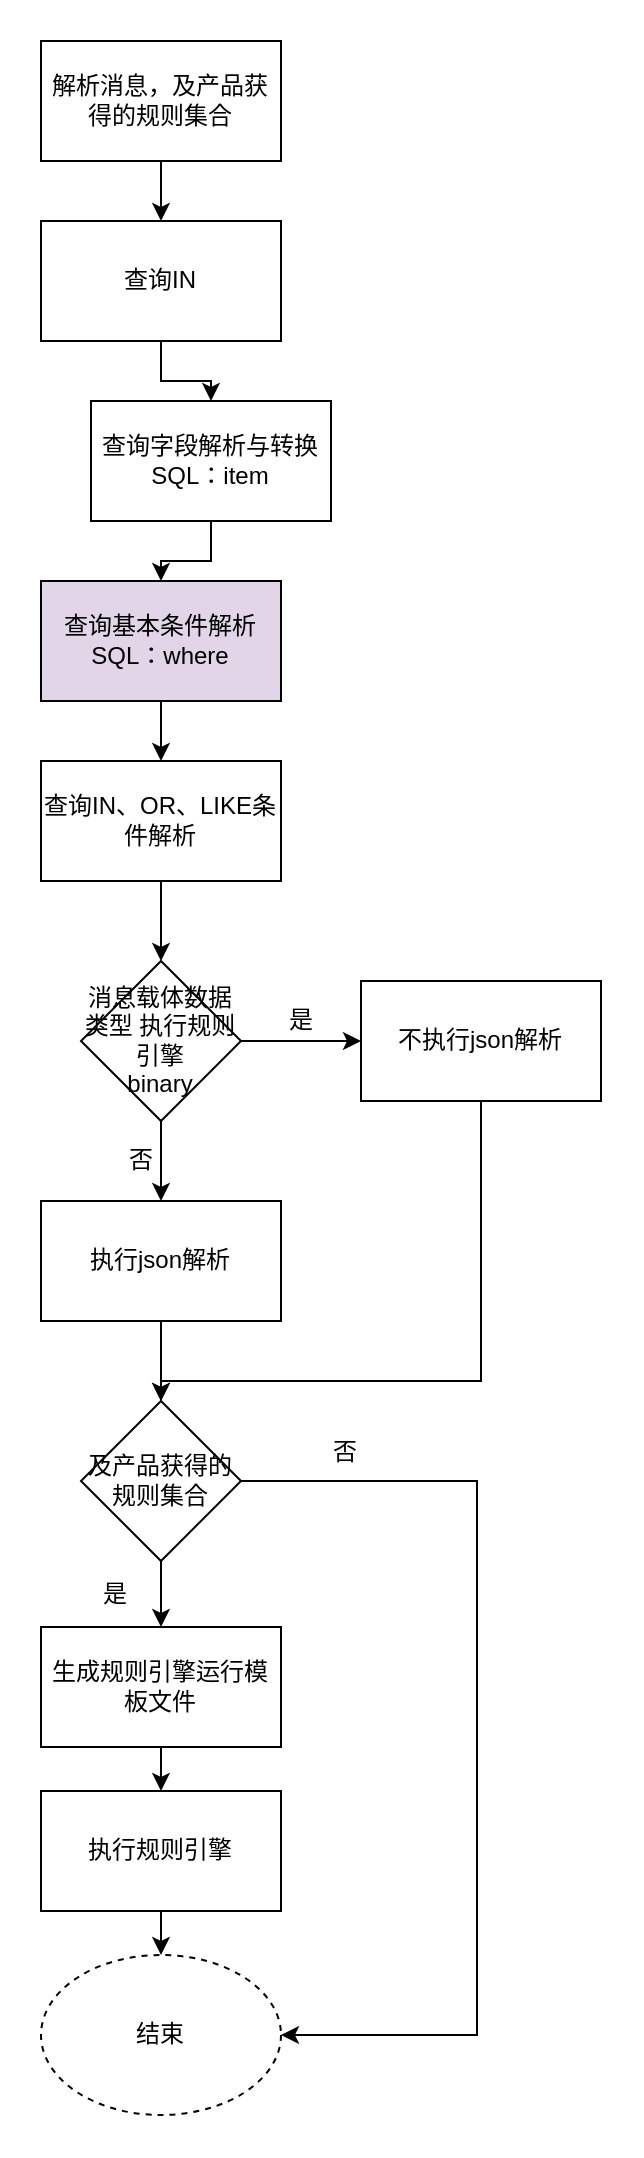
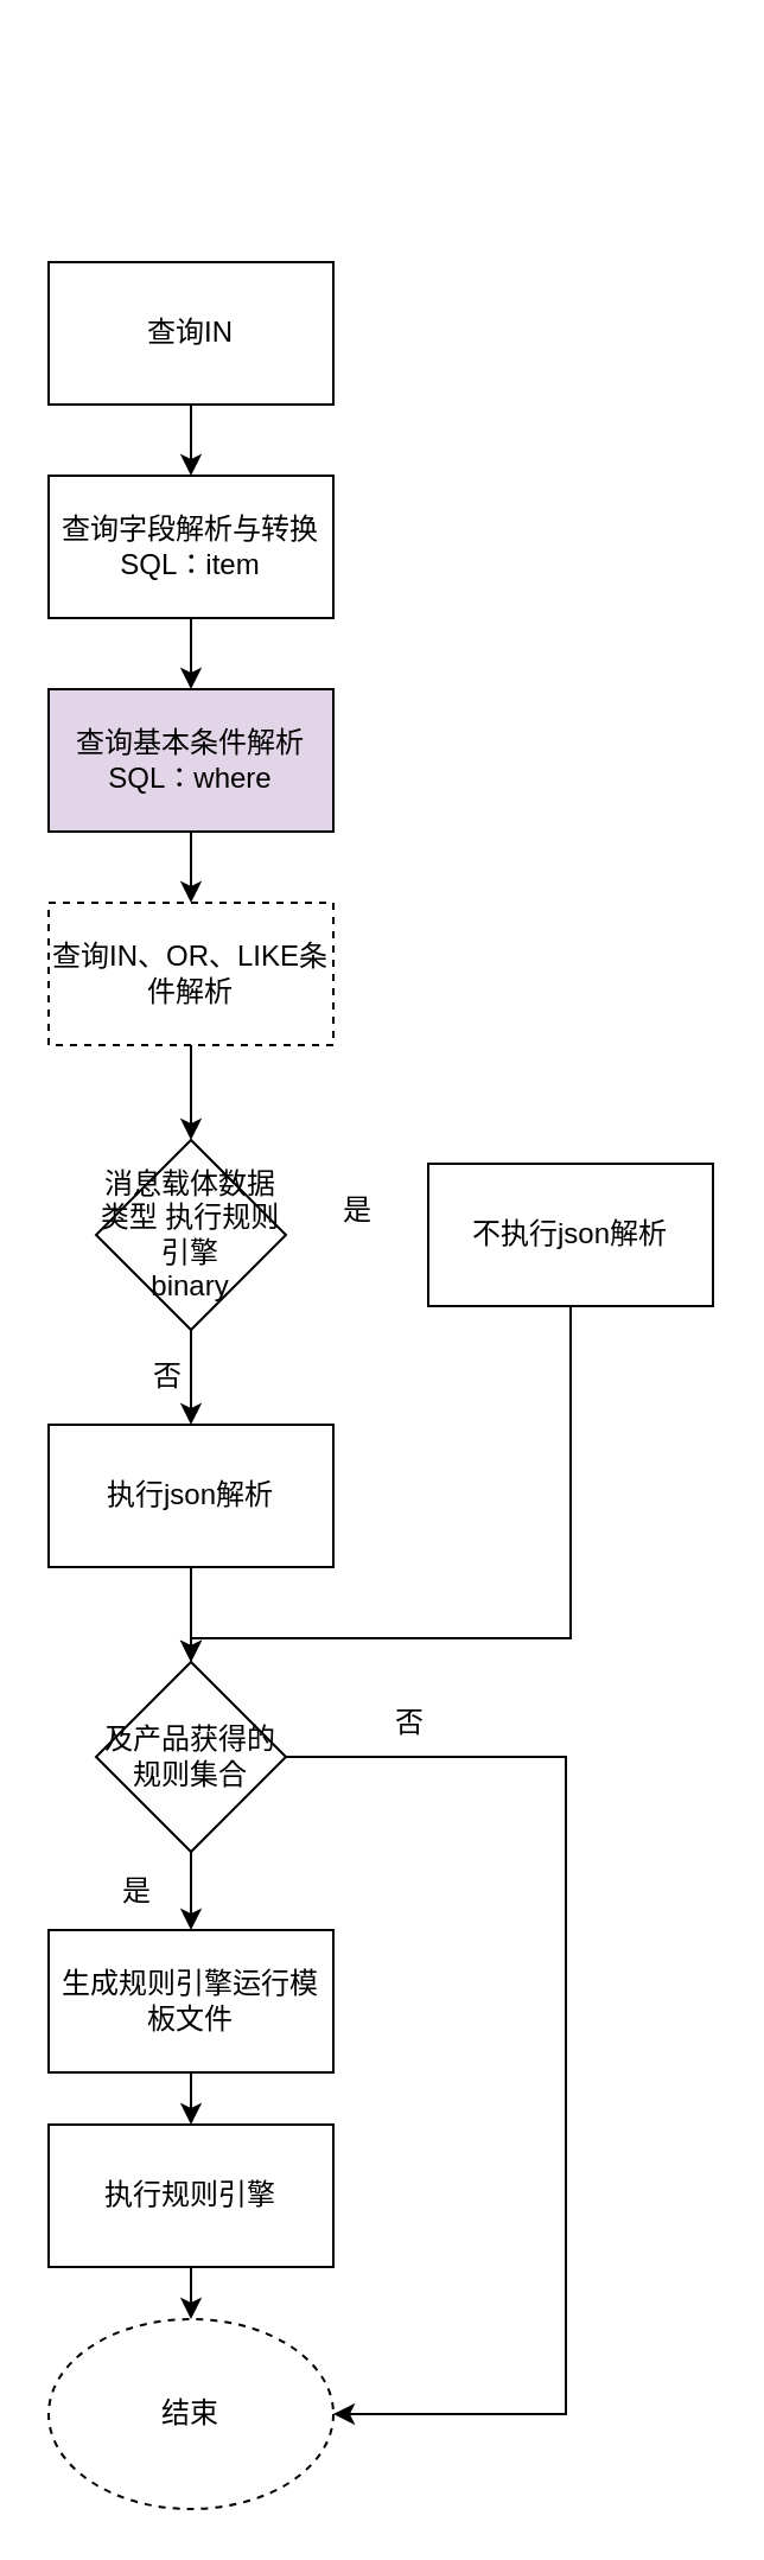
  <mxCell id="0" />
  <mxCell id="1" parent="0" />
- <mxCell id="2" value="" style="edgeStyle=orthogonalEdgeStyle;rounded=0;orthogonalLoop=1;jettySize=auto;html=1;" edge="1" parent="1" source="3" target="7"><mxGeometry relative="1" as="geometry" /></mxCell>
- <mxCell id="3" value="解析消息，及产品获得的规则集合" style="rounded=0;whiteSpace=wrap;html=1;" vertex="1" parent="1"><mxGeometry x="20" y="20" width="120" height="60" as="geometry" /></mxCell>
  <mxCell id="4" value="" style="edgeStyle=orthogonalEdgeStyle;rounded=0;orthogonalLoop=1;jettySize=auto;html=1;" edge="1" parent="1" source="5" target="9"><mxGeometry relative="1" as="geometry" /></mxCell>
- <mxCell id="5" value="查询字段解析与转换&lt;br&gt;SQL：item" style="rounded=0;whiteSpace=wrap;html=1;" vertex="1" parent="1"><mxGeometry x="45" y="200" width="120" height="60" as="geometry" /></mxCell>
+ <mxCell id="5" value="查询字段解析与转换&lt;br&gt;SQL：item" style="rounded=0;whiteSpace=wrap;html=1;" vertex="1" parent="1"><mxGeometry x="20" y="200" width="120" height="60" as="geometry" /></mxCell>
  <mxCell id="6" value="" style="edgeStyle=orthogonalEdgeStyle;rounded=0;orthogonalLoop=1;jettySize=auto;html=1;" edge="1" parent="1" source="7" target="5"><mxGeometry relative="1" as="geometry" /></mxCell>
  <mxCell id="7" value="查询IN" style="rounded=0;whiteSpace=wrap;html=1;" vertex="1" parent="1"><mxGeometry x="20" y="110" width="120" height="60" as="geometry" /></mxCell>
  <mxCell id="8" value="" style="edgeStyle=orthogonalEdgeStyle;rounded=0;orthogonalLoop=1;jettySize=auto;html=1;" edge="1" parent="1" source="9" target="11"><mxGeometry relative="1" as="geometry" /></mxCell>
  <mxCell id="9" value="查询基本条件解析&lt;br&gt;SQL：where" style="rounded=0;whiteSpace=wrap;html=1;fillColor=#e1d5e7;" vertex="1" parent="1"><mxGeometry x="20" y="290" width="120" height="60" as="geometry" /></mxCell>
  <mxCell id="10" value="" style="edgeStyle=orthogonalEdgeStyle;rounded=0;orthogonalLoop=1;jettySize=auto;html=1;" edge="1" parent="1" source="11" target="14"><mxGeometry relative="1" as="geometry" /></mxCell>
- <mxCell id="11" value="查询IN、OR、LIKE条件解析" style="rounded=0;whiteSpace=wrap;html=1;" vertex="1" parent="1"><mxGeometry x="20" y="380" width="120" height="60" as="geometry" /></mxCell>
+ <mxCell id="11" value="查询IN、OR、LIKE条件解析" style="rounded=0;whiteSpace=wrap;html=1;dashed=1;" vertex="1" parent="1"><mxGeometry x="20" y="380" width="120" height="60" as="geometry" /></mxCell>
  <mxCell id="12" value="" style="edgeStyle=orthogonalEdgeStyle;rounded=0;orthogonalLoop=1;jettySize=auto;html=1;" edge="1" parent="1" source="14" target="16"><mxGeometry relative="1" as="geometry" /></mxCell>
- <mxCell id="13" value="" style="edgeStyle=orthogonalEdgeStyle;rounded=0;orthogonalLoop=1;jettySize=auto;html=1;" edge="1" parent="1" source="14" target="19"><mxGeometry relative="1" as="geometry" /></mxCell>
  <mxCell id="14" value="消息载体数据类型 执行规则引擎&lt;br&gt;binary" style="rhombus;whiteSpace=wrap;html=1;" vertex="1" parent="1"><mxGeometry x="40" y="480" width="80" height="80" as="geometry" /></mxCell>
  <mxCell id="15" value="" style="edgeStyle=orthogonalEdgeStyle;rounded=0;orthogonalLoop=1;jettySize=auto;html=1;" edge="1" parent="1" source="16"><mxGeometry relative="1" as="geometry"><mxPoint x="80" y="700" as="targetPoint" /></mxGeometry></mxCell>
  <mxCell id="16" value="执行json解析" style="whiteSpace=wrap;html=1;" vertex="1" parent="1"><mxGeometry x="20" y="600" width="120" height="60" as="geometry" /></mxCell>
  <mxCell id="17" value="否" style="text;html=1;align=center;verticalAlign=middle;resizable=0;points=[];autosize=1;" vertex="1" parent="1"><mxGeometry x="55" y="570" width="30" height="20" as="geometry" /></mxCell>
  <mxCell id="18" style="edgeStyle=orthogonalEdgeStyle;rounded=0;orthogonalLoop=1;jettySize=auto;html=1;exitX=0.5;exitY=1;exitDx=0;exitDy=0;" edge="1" parent="1" source="19" target="23"><mxGeometry relative="1" as="geometry"><Array as="points"><mxPoint x="240" y="690" /><mxPoint x="80" y="690" /></Array></mxGeometry></mxCell>
  <mxCell id="19" value="不执行json解析" style="whiteSpace=wrap;html=1;" vertex="1" parent="1"><mxGeometry x="180" y="490" width="120" height="60" as="geometry" /></mxCell>
  <mxCell id="20" value="是" style="text;html=1;align=center;verticalAlign=middle;resizable=0;points=[];autosize=1;" vertex="1" parent="1"><mxGeometry x="135" y="500" width="30" height="20" as="geometry" /></mxCell>
  <mxCell id="21" value="" style="edgeStyle=orthogonalEdgeStyle;rounded=0;orthogonalLoop=1;jettySize=auto;html=1;" edge="1" parent="1" source="23" target="25"><mxGeometry relative="1" as="geometry" /></mxCell>
  <mxCell id="22" style="edgeStyle=orthogonalEdgeStyle;rounded=0;orthogonalLoop=1;jettySize=auto;html=1;exitX=1;exitY=0.5;exitDx=0;exitDy=0;entryX=1;entryY=0.5;entryDx=0;entryDy=0;" edge="1" parent="1" source="23" target="27"><mxGeometry relative="1" as="geometry"><Array as="points"><mxPoint x="238" y="740" /><mxPoint x="238" y="1017" /></Array></mxGeometry></mxCell>
  <mxCell id="23" value="及产品获得的规则集合" style="rhombus;whiteSpace=wrap;html=1;" vertex="1" parent="1"><mxGeometry x="40" y="700" width="80" height="80" as="geometry" /></mxCell>
  <mxCell id="24" value="" style="edgeStyle=orthogonalEdgeStyle;rounded=0;orthogonalLoop=1;jettySize=auto;html=1;" edge="1" parent="1" source="25" target="30"><mxGeometry relative="1" as="geometry" /></mxCell>
  <mxCell id="25" value="生成规则引擎运行模板文件" style="whiteSpace=wrap;html=1;" vertex="1" parent="1"><mxGeometry x="20" y="813" width="120" height="60" as="geometry" /></mxCell>
  <mxCell id="26" value="是" style="text;html=1;align=center;verticalAlign=middle;resizable=0;points=[];autosize=1;" vertex="1" parent="1"><mxGeometry x="46" y="788" width="22" height="18" as="geometry" /></mxCell>
  <mxCell id="27" value="结束" style="ellipse;whiteSpace=wrap;html=1;dashed=1;" vertex="1" parent="1"><mxGeometry x="20" y="977" width="120" height="80" as="geometry" /></mxCell>
  <mxCell id="28" value="否" style="text;html=1;align=center;verticalAlign=middle;resizable=0;points=[];autosize=1;" vertex="1" parent="1"><mxGeometry x="161" y="717" width="22" height="18" as="geometry" /></mxCell>
  <mxCell id="29" value="" style="edgeStyle=orthogonalEdgeStyle;rounded=0;orthogonalLoop=1;jettySize=auto;html=1;" edge="1" parent="1" source="30" target="27"><mxGeometry relative="1" as="geometry" /></mxCell>
  <mxCell id="30" value="执行规则引擎" style="whiteSpace=wrap;html=1;" vertex="1" parent="1"><mxGeometry x="20" y="895" width="120" height="60" as="geometry" /></mxCell>
